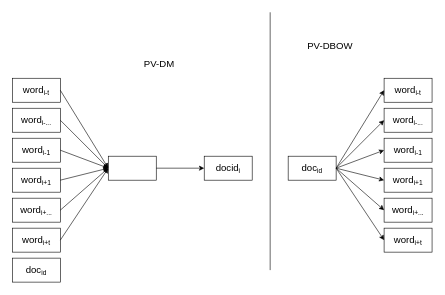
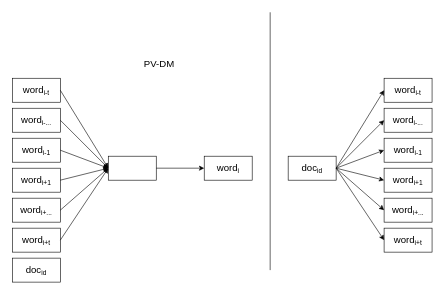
  <mxCell id="0" />
  <mxCell id="1" parent="0" />
  <mxCell id="2" value="&lt;font style=&quot;font-size: 16px;&quot;&gt;word&lt;/font&gt;&lt;font style=&quot;font-size: 13.333px;&quot;&gt;&lt;sub&gt;i-t&lt;/sub&gt;&lt;/font&gt;" style="text;html=1;align=center;verticalAlign=middle;whiteSpace=wrap;rounded=0;labelBorderColor=none;strokeColor=default;shadow=0;" parent="1" vertex="1"><mxGeometry x="20" y="130" width="80" height="40" as="geometry" /></mxCell>
  <mxCell id="3" value="&lt;font style=&quot;font-size: 16px;&quot;&gt;word&lt;/font&gt;&lt;font style=&quot;font-size: 13.333px;&quot;&gt;&lt;sub&gt;i-...&lt;/sub&gt;&lt;/font&gt;" style="text;html=1;align=center;verticalAlign=middle;whiteSpace=wrap;rounded=0;labelBorderColor=none;strokeColor=default;shadow=0;" parent="1" vertex="1"><mxGeometry x="20" y="180" width="80" height="40" as="geometry" /></mxCell>
  <mxCell id="4" value="&lt;font style=&quot;font-size: 16px;&quot;&gt;word&lt;/font&gt;&lt;font style=&quot;font-size: 13.333px;&quot;&gt;&lt;sub&gt;i-1&lt;/sub&gt;&lt;/font&gt;" style="text;html=1;align=center;verticalAlign=middle;whiteSpace=wrap;rounded=0;labelBorderColor=none;strokeColor=default;shadow=0;" parent="1" vertex="1"><mxGeometry x="20" y="230" width="80" height="40" as="geometry" /></mxCell>
  <mxCell id="5" value="&lt;font style=&quot;font-size: 16px;&quot;&gt;word&lt;/font&gt;&lt;font style=&quot;font-size: 13.333px;&quot;&gt;&lt;sub&gt;i+1&lt;/sub&gt;&lt;/font&gt;" style="text;html=1;align=center;verticalAlign=middle;whiteSpace=wrap;rounded=0;labelBorderColor=none;strokeColor=default;shadow=0;" parent="1" vertex="1"><mxGeometry x="20" y="280" width="80" height="40" as="geometry" /></mxCell>
  <mxCell id="6" value="&lt;font style=&quot;font-size: 16px;&quot;&gt;word&lt;/font&gt;&lt;font style=&quot;font-size: 13.333px;&quot;&gt;&lt;sub&gt;i+...&lt;/sub&gt;&lt;/font&gt;" style="text;html=1;align=center;verticalAlign=middle;whiteSpace=wrap;rounded=0;labelBorderColor=none;strokeColor=default;shadow=0;" parent="1" vertex="1"><mxGeometry x="20" y="330" width="80" height="40" as="geometry" /></mxCell>
  <mxCell id="7" value="&lt;font style=&quot;font-size: 16px;&quot;&gt;word&lt;/font&gt;&lt;font style=&quot;font-size: 13.333px;&quot;&gt;&lt;sub&gt;i+t&lt;/sub&gt;&lt;/font&gt;" style="text;html=1;align=center;verticalAlign=middle;whiteSpace=wrap;rounded=0;labelBorderColor=none;strokeColor=default;shadow=0;" parent="1" vertex="1"><mxGeometry x="20" y="380" width="80" height="40" as="geometry" /></mxCell>
- <mxCell id="8" value="&lt;font style=&quot;font-size: 16px;&quot;&gt;docid&lt;/font&gt;&lt;font style=&quot;font-size: 13.333px;&quot;&gt;&lt;sub&gt;i&lt;/sub&gt;&lt;/font&gt;" style="text;html=1;align=center;verticalAlign=middle;whiteSpace=wrap;rounded=0;labelBorderColor=none;strokeColor=default;shadow=0;" parent="1" vertex="1"><mxGeometry x="340" y="260" width="80" height="40" as="geometry" /></mxCell>
+ <mxCell id="8" value="&lt;font style=&quot;font-size: 16px;&quot;&gt;word&lt;/font&gt;&lt;font style=&quot;font-size: 13.333px;&quot;&gt;&lt;sub&gt;i&lt;/sub&gt;&lt;/font&gt;" style="text;html=1;align=center;verticalAlign=middle;whiteSpace=wrap;rounded=0;labelBorderColor=none;strokeColor=default;shadow=0;" parent="1" vertex="1"><mxGeometry x="340" y="260" width="80" height="40" as="geometry" /></mxCell>
  <mxCell id="9" value="" style="text;html=1;align=center;verticalAlign=middle;whiteSpace=wrap;rounded=0;labelBorderColor=none;strokeColor=default;shadow=0;" parent="1" vertex="1"><mxGeometry x="180" y="260" width="80" height="40" as="geometry" /></mxCell>
  <mxCell id="10" value="" style="endArrow=classic;html=1;fontSize=16;exitX=1;exitY=0.5;exitDx=0;exitDy=0;entryX=0;entryY=0.5;entryDx=0;entryDy=0;shadow=0;" parent="1" source="2" target="9" edge="1"><mxGeometry width="50" height="50" relative="1" as="geometry"><mxPoint x="250" y="420" as="sourcePoint" /><mxPoint x="300" y="370" as="targetPoint" /></mxGeometry></mxCell>
  <mxCell id="11" value="" style="endArrow=classic;html=1;fontSize=16;exitX=1;exitY=0.5;exitDx=0;exitDy=0;shadow=0;" parent="1" source="3" edge="1"><mxGeometry width="50" height="50" relative="1" as="geometry"><mxPoint x="250" y="420" as="sourcePoint" /><mxPoint x="180" y="280" as="targetPoint" /></mxGeometry></mxCell>
  <mxCell id="12" value="" style="endArrow=classic;html=1;fontSize=16;exitX=1;exitY=0.5;exitDx=0;exitDy=0;shadow=0;" parent="1" source="4" edge="1"><mxGeometry width="50" height="50" relative="1" as="geometry"><mxPoint x="250" y="420" as="sourcePoint" /><mxPoint x="180" y="280" as="targetPoint" /></mxGeometry></mxCell>
  <mxCell id="13" value="" style="endArrow=classic;html=1;fontSize=16;exitX=1;exitY=0.5;exitDx=0;exitDy=0;entryX=0;entryY=0.5;entryDx=0;entryDy=0;shadow=0;" parent="1" source="5" target="9" edge="1"><mxGeometry width="50" height="50" relative="1" as="geometry"><mxPoint x="250" y="420" as="sourcePoint" /><mxPoint x="300" y="370" as="targetPoint" /></mxGeometry></mxCell>
  <mxCell id="14" value="" style="endArrow=classic;html=1;fontSize=16;exitX=1;exitY=0.5;exitDx=0;exitDy=0;entryX=0;entryY=0.5;entryDx=0;entryDy=0;shadow=0;" parent="1" source="6" target="9" edge="1"><mxGeometry width="50" height="50" relative="1" as="geometry"><mxPoint x="250" y="420" as="sourcePoint" /><mxPoint x="300" y="370" as="targetPoint" /></mxGeometry></mxCell>
  <mxCell id="15" value="" style="endArrow=classic;html=1;fontSize=16;exitX=1;exitY=0.5;exitDx=0;exitDy=0;shadow=0;" parent="1" source="7" edge="1"><mxGeometry width="50" height="50" relative="1" as="geometry"><mxPoint x="250" y="420" as="sourcePoint" /><mxPoint x="180" y="280" as="targetPoint" /></mxGeometry></mxCell>
  <mxCell id="16" value="" style="endArrow=classic;html=1;fontSize=16;exitX=1;exitY=0.5;exitDx=0;exitDy=0;entryX=0;entryY=0.5;entryDx=0;entryDy=0;shadow=0;" parent="1" source="9" target="8" edge="1"><mxGeometry width="50" height="50" relative="1" as="geometry"><mxPoint x="250" y="420" as="sourcePoint" /><mxPoint x="300" y="370" as="targetPoint" /></mxGeometry></mxCell>
  <mxCell id="17" value="&lt;font style=&quot;border-color: var(--border-color); font-size: 16px;&quot;&gt;doc&lt;/font&gt;&lt;font style=&quot;border-color: var(--border-color); font-size: 13.333px;&quot;&gt;&lt;sub style=&quot;border-color: var(--border-color);&quot;&gt;id&lt;/sub&gt;&lt;/font&gt;" style="text;html=1;align=center;verticalAlign=middle;whiteSpace=wrap;rounded=0;labelBorderColor=none;strokeColor=default;shadow=0;" parent="1" vertex="1"><mxGeometry x="480" y="260" width="80" height="40" as="geometry" /></mxCell>
  <mxCell id="18" value="&lt;font style=&quot;font-size: 16px;&quot;&gt;word&lt;/font&gt;&lt;font style=&quot;font-size: 13.333px;&quot;&gt;&lt;sub&gt;i-t&lt;/sub&gt;&lt;/font&gt;" style="text;html=1;align=center;verticalAlign=middle;whiteSpace=wrap;rounded=0;labelBorderColor=none;strokeColor=default;shadow=0;" parent="1" vertex="1"><mxGeometry x="640" y="130" width="80" height="40" as="geometry" /></mxCell>
  <mxCell id="19" value="&lt;font style=&quot;font-size: 16px;&quot;&gt;word&lt;/font&gt;&lt;font style=&quot;font-size: 13.333px;&quot;&gt;&lt;sub&gt;i-...&lt;/sub&gt;&lt;/font&gt;" style="text;html=1;align=center;verticalAlign=middle;whiteSpace=wrap;rounded=0;labelBorderColor=none;strokeColor=default;shadow=0;" parent="1" vertex="1"><mxGeometry x="640" y="180" width="80" height="40" as="geometry" /></mxCell>
  <mxCell id="20" value="&lt;font style=&quot;font-size: 16px;&quot;&gt;word&lt;/font&gt;&lt;font style=&quot;font-size: 13.333px;&quot;&gt;&lt;sub&gt;i-1&lt;/sub&gt;&lt;/font&gt;" style="text;html=1;align=center;verticalAlign=middle;whiteSpace=wrap;rounded=0;labelBorderColor=none;strokeColor=default;shadow=0;" parent="1" vertex="1"><mxGeometry x="640" y="230" width="80" height="40" as="geometry" /></mxCell>
  <mxCell id="21" value="&lt;font style=&quot;font-size: 16px;&quot;&gt;word&lt;/font&gt;&lt;font style=&quot;font-size: 13.333px;&quot;&gt;&lt;sub&gt;i+1&lt;/sub&gt;&lt;/font&gt;" style="text;html=1;align=center;verticalAlign=middle;whiteSpace=wrap;rounded=0;labelBorderColor=none;strokeColor=default;shadow=0;" parent="1" vertex="1"><mxGeometry x="640" y="280" width="80" height="40" as="geometry" /></mxCell>
  <mxCell id="22" value="&lt;font style=&quot;font-size: 16px;&quot;&gt;word&lt;/font&gt;&lt;font style=&quot;font-size: 13.333px;&quot;&gt;&lt;sub&gt;i+...&lt;/sub&gt;&lt;/font&gt;" style="text;html=1;align=center;verticalAlign=middle;whiteSpace=wrap;rounded=0;labelBorderColor=none;strokeColor=default;shadow=0;" parent="1" vertex="1"><mxGeometry x="640" y="330" width="80" height="40" as="geometry" /></mxCell>
  <mxCell id="23" value="&lt;font style=&quot;font-size: 16px;&quot;&gt;word&lt;/font&gt;&lt;font style=&quot;font-size: 13.333px;&quot;&gt;&lt;sub&gt;i+t&lt;/sub&gt;&lt;/font&gt;" style="text;html=1;align=center;verticalAlign=middle;whiteSpace=wrap;rounded=0;labelBorderColor=none;strokeColor=default;shadow=0;" parent="1" vertex="1"><mxGeometry x="640" y="380" width="80" height="40" as="geometry" /></mxCell>
  <mxCell id="24" value="" style="endArrow=classic;html=1;shadow=0;fontSize=16;exitX=1;exitY=0.5;exitDx=0;exitDy=0;entryX=0;entryY=0.5;entryDx=0;entryDy=0;" parent="1" source="17" target="18" edge="1"><mxGeometry width="50" height="50" relative="1" as="geometry"><mxPoint x="360" y="260" as="sourcePoint" /><mxPoint x="410" y="210" as="targetPoint" /></mxGeometry></mxCell>
  <mxCell id="25" value="" style="endArrow=classic;html=1;shadow=0;fontSize=16;entryX=0;entryY=0.5;entryDx=0;entryDy=0;" parent="1" target="19" edge="1"><mxGeometry width="50" height="50" relative="1" as="geometry"><mxPoint x="560" y="280" as="sourcePoint" /><mxPoint x="650" y="160" as="targetPoint" /></mxGeometry></mxCell>
  <mxCell id="26" value="" style="endArrow=classic;html=1;shadow=0;fontSize=16;entryX=0;entryY=0.5;entryDx=0;entryDy=0;" parent="1" target="20" edge="1"><mxGeometry width="50" height="50" relative="1" as="geometry"><mxPoint x="560" y="280" as="sourcePoint" /><mxPoint x="650" y="210" as="targetPoint" /></mxGeometry></mxCell>
  <mxCell id="27" value="" style="endArrow=classic;html=1;shadow=0;fontSize=16;entryX=0;entryY=0.5;entryDx=0;entryDy=0;" parent="1" target="21" edge="1"><mxGeometry width="50" height="50" relative="1" as="geometry"><mxPoint x="560" y="280" as="sourcePoint" /><mxPoint x="650" y="260" as="targetPoint" /></mxGeometry></mxCell>
  <mxCell id="28" value="" style="endArrow=classic;html=1;shadow=0;fontSize=16;entryX=0;entryY=0.5;entryDx=0;entryDy=0;" parent="1" target="22" edge="1"><mxGeometry width="50" height="50" relative="1" as="geometry"><mxPoint x="560" y="280" as="sourcePoint" /><mxPoint x="650" y="310" as="targetPoint" /></mxGeometry></mxCell>
  <mxCell id="29" value="" style="endArrow=classic;html=1;shadow=0;fontSize=16;entryX=0;entryY=0.5;entryDx=0;entryDy=0;" parent="1" target="23" edge="1"><mxGeometry width="50" height="50" relative="1" as="geometry"><mxPoint x="560" y="280" as="sourcePoint" /><mxPoint x="650" y="360" as="targetPoint" /></mxGeometry></mxCell>
  <mxCell id="30" value="PV-DM" style="text;html=1;strokeColor=none;fillColor=none;align=center;verticalAlign=middle;whiteSpace=wrap;rounded=0;shadow=0;labelBorderColor=none;fontSize=16;" parent="1" vertex="1"><mxGeometry x="235" y="90" width="60" height="30" as="geometry" /></mxCell>
- <mxCell id="31" value="PV-DBOW" style="text;html=1;strokeColor=none;fillColor=none;align=center;verticalAlign=middle;whiteSpace=wrap;rounded=0;shadow=0;labelBorderColor=none;fontSize=16;" parent="1" vertex="1"><mxGeometry x="500" y="60" width="100" height="30" as="geometry" /></mxCell>
  <mxCell id="32" value="" style="endArrow=none;html=1;shadow=0;fontSize=16;" parent="1" edge="1"><mxGeometry width="50" height="50" relative="1" as="geometry"><mxPoint x="450" y="450" as="sourcePoint" /><mxPoint x="450" y="20" as="targetPoint" /></mxGeometry></mxCell>
  <mxCell id="33" value="&lt;font style=&quot;font-size: 16px;&quot;&gt;doc&lt;/font&gt;&lt;font style=&quot;font-size: 13.333px;&quot;&gt;&lt;sub&gt;id&lt;/sub&gt;&lt;/font&gt;" style="text;html=1;align=center;verticalAlign=middle;whiteSpace=wrap;rounded=0;labelBorderColor=none;strokeColor=default;shadow=0;" vertex="1" parent="1"><mxGeometry x="20" y="430" width="80" height="40" as="geometry" /></mxCell>
